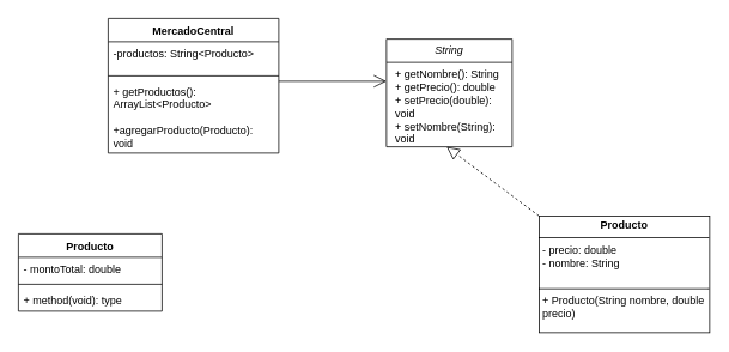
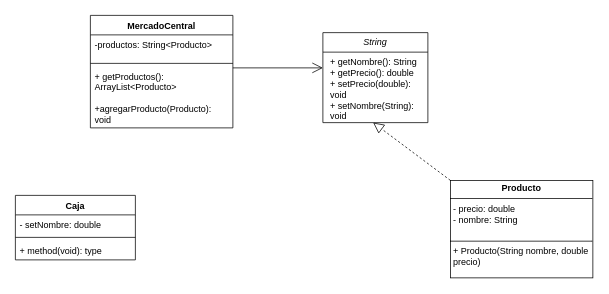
  <mxCell id="0" />
  <mxCell id="1" parent="0" />
  <mxCell id="2" value="MercadoCentral" style="swimlane;fontStyle=1;align=center;verticalAlign=top;childLayout=stackLayout;horizontal=1;startSize=26;horizontalStack=0;resizeParent=1;resizeParentMax=0;resizeLast=0;collapsible=1;marginBottom=0;whiteSpace=wrap;html=1;" vertex="1" parent="1"><mxGeometry x="120" y="20" width="190" height="150" as="geometry" /></mxCell>
  <mxCell id="3" value="-productos: String&amp;lt;Producto&amp;gt;" style="text;strokeColor=none;fillColor=none;align=left;verticalAlign=top;spacingLeft=4;spacingRight=4;overflow=hidden;rotatable=0;points=[[0,0.5],[1,0.5]];portConstraint=eastwest;whiteSpace=wrap;html=1;" vertex="1" parent="2"><mxGeometry y="26" width="190" height="34" as="geometry" /></mxCell>
  <mxCell id="4" value="" style="line;strokeWidth=1;fillColor=none;align=left;verticalAlign=middle;spacingTop=-1;spacingLeft=3;spacingRight=3;rotatable=0;labelPosition=right;points=[];portConstraint=eastwest;strokeColor=inherit;" vertex="1" parent="2"><mxGeometry y="60" width="190" height="8" as="geometry" /></mxCell>
  <mxCell id="5" value="+ getProductos(): ArrayList&amp;lt;Producto&amp;gt;&lt;div&gt;&lt;br&gt;&lt;/div&gt;&lt;div&gt;+agregarProducto(Producto): void&lt;/div&gt;" style="text;strokeColor=none;fillColor=none;align=left;verticalAlign=top;spacingLeft=4;spacingRight=4;overflow=hidden;rotatable=0;points=[[0,0.5],[1,0.5]];portConstraint=eastwest;whiteSpace=wrap;html=1;" vertex="1" parent="2"><mxGeometry y="68" width="190" height="82" as="geometry" /></mxCell>
  <mxCell id="6" value="" style="endArrow=open;endFill=1;endSize=12;html=1;rounded=0;" edge="1" parent="1"><mxGeometry width="160" relative="1" as="geometry"><mxPoint x="310" y="90" as="sourcePoint" /><mxPoint x="430" y="90" as="targetPoint" /></mxGeometry></mxCell>
  <mxCell id="7" value="&lt;p style=&quot;margin:0px;margin-top:4px;text-align:center;&quot;&gt;&lt;b&gt;Producto&lt;/b&gt;&lt;/p&gt;&lt;hr size=&quot;1&quot; style=&quot;border-style:solid;&quot;&gt;&lt;p style=&quot;margin:0px;margin-left:4px;&quot;&gt;- precio: double&lt;/p&gt;&lt;p style=&quot;margin:0px;margin-left:4px;&quot;&gt;- nombre: String&lt;/p&gt;&lt;p style=&quot;margin:0px;margin-left:4px;&quot;&gt;&lt;br&gt;&lt;/p&gt;&lt;hr size=&quot;1&quot; style=&quot;border-style:solid;&quot;&gt;&lt;p style=&quot;margin:0px;margin-left:4px;&quot;&gt;+ Producto(String nombre, double precio)&lt;/p&gt;&lt;p style=&quot;margin:0px;margin-left:4px;&quot;&gt;&lt;br&gt;&lt;/p&gt;" style="verticalAlign=top;align=left;overflow=fill;html=1;whiteSpace=wrap;" vertex="1" parent="1"><mxGeometry x="600" y="240" width="190" height="130" as="geometry" /></mxCell>
- <mxCell id="8" value="Producto" style="swimlane;fontStyle=1;align=center;verticalAlign=top;childLayout=stackLayout;horizontal=1;startSize=26;horizontalStack=0;resizeParent=1;resizeParentMax=0;resizeLast=0;collapsible=1;marginBottom=0;whiteSpace=wrap;html=1;" vertex="1" parent="1"><mxGeometry x="20" y="260" width="160" height="86" as="geometry" /></mxCell>
- <mxCell id="9" value="- montoTotal: double" style="text;strokeColor=none;fillColor=none;align=left;verticalAlign=top;spacingLeft=4;spacingRight=4;overflow=hidden;rotatable=0;points=[[0,0.5],[1,0.5]];portConstraint=eastwest;whiteSpace=wrap;html=1;" vertex="1" parent="8"><mxGeometry y="26" width="160" height="26" as="geometry" /></mxCell>
+ <mxCell id="8" value="Caja" style="swimlane;fontStyle=1;align=center;verticalAlign=top;childLayout=stackLayout;horizontal=1;startSize=26;horizontalStack=0;resizeParent=1;resizeParentMax=0;resizeLast=0;collapsible=1;marginBottom=0;whiteSpace=wrap;html=1;" vertex="1" parent="1"><mxGeometry x="20" y="260" width="160" height="86" as="geometry" /></mxCell>
+ <mxCell id="9" value="- setNombre: double" style="text;strokeColor=none;fillColor=none;align=left;verticalAlign=top;spacingLeft=4;spacingRight=4;overflow=hidden;rotatable=0;points=[[0,0.5],[1,0.5]];portConstraint=eastwest;whiteSpace=wrap;html=1;" vertex="1" parent="8"><mxGeometry y="26" width="160" height="26" as="geometry" /></mxCell>
  <mxCell id="10" value="" style="line;strokeWidth=1;fillColor=none;align=left;verticalAlign=middle;spacingTop=-1;spacingLeft=3;spacingRight=3;rotatable=0;labelPosition=right;points=[];portConstraint=eastwest;strokeColor=inherit;" vertex="1" parent="8"><mxGeometry y="52" width="160" height="8" as="geometry" /></mxCell>
  <mxCell id="11" value="+ method(void): type" style="text;strokeColor=none;fillColor=none;align=left;verticalAlign=top;spacingLeft=4;spacingRight=4;overflow=hidden;rotatable=0;points=[[0,0.5],[1,0.5]];portConstraint=eastwest;whiteSpace=wrap;html=1;" vertex="1" parent="8"><mxGeometry y="60" width="160" height="26" as="geometry" /></mxCell>
  <mxCell id="12" value="&lt;i&gt;String&lt;/i&gt;" style="swimlane;fontStyle=0;childLayout=stackLayout;horizontal=1;startSize=26;fillColor=none;horizontalStack=0;resizeParent=1;resizeParentMax=0;resizeLast=0;collapsible=1;marginBottom=0;whiteSpace=wrap;html=1;" vertex="1" parent="1"><mxGeometry x="430" y="43" width="140" height="120" as="geometry" /></mxCell>
  <mxCell id="13" value="&lt;p style=&quot;margin: 0px 0px 0px 4px;&quot;&gt;+ getNombre(): String&lt;/p&gt;&lt;p style=&quot;margin: 0px 0px 0px 4px;&quot;&gt;+ getPrecio(): double&lt;/p&gt;&lt;p style=&quot;margin: 0px 0px 0px 4px;&quot;&gt;+ setPrecio(double): void&lt;/p&gt;&lt;p style=&quot;margin: 0px 0px 0px 4px;&quot;&gt;+ setNombre(String): void&lt;/p&gt;" style="text;strokeColor=none;fillColor=none;align=left;verticalAlign=top;spacingLeft=4;spacingRight=4;overflow=hidden;rotatable=0;points=[[0,0.5],[1,0.5]];portConstraint=eastwest;whiteSpace=wrap;html=1;" vertex="1" parent="12"><mxGeometry y="26" width="140" height="94" as="geometry" /></mxCell>
  <mxCell id="14" value="" style="endArrow=block;dashed=1;endFill=0;endSize=12;html=1;rounded=0;exitX=0;exitY=0;exitDx=0;exitDy=0;entryX=0.479;entryY=1;entryDx=0;entryDy=0;entryPerimeter=0;" edge="1" parent="1" source="7" target="13"><mxGeometry width="160" relative="1" as="geometry"><mxPoint x="330" y="230" as="sourcePoint" /><mxPoint x="490" y="230" as="targetPoint" /></mxGeometry></mxCell>
